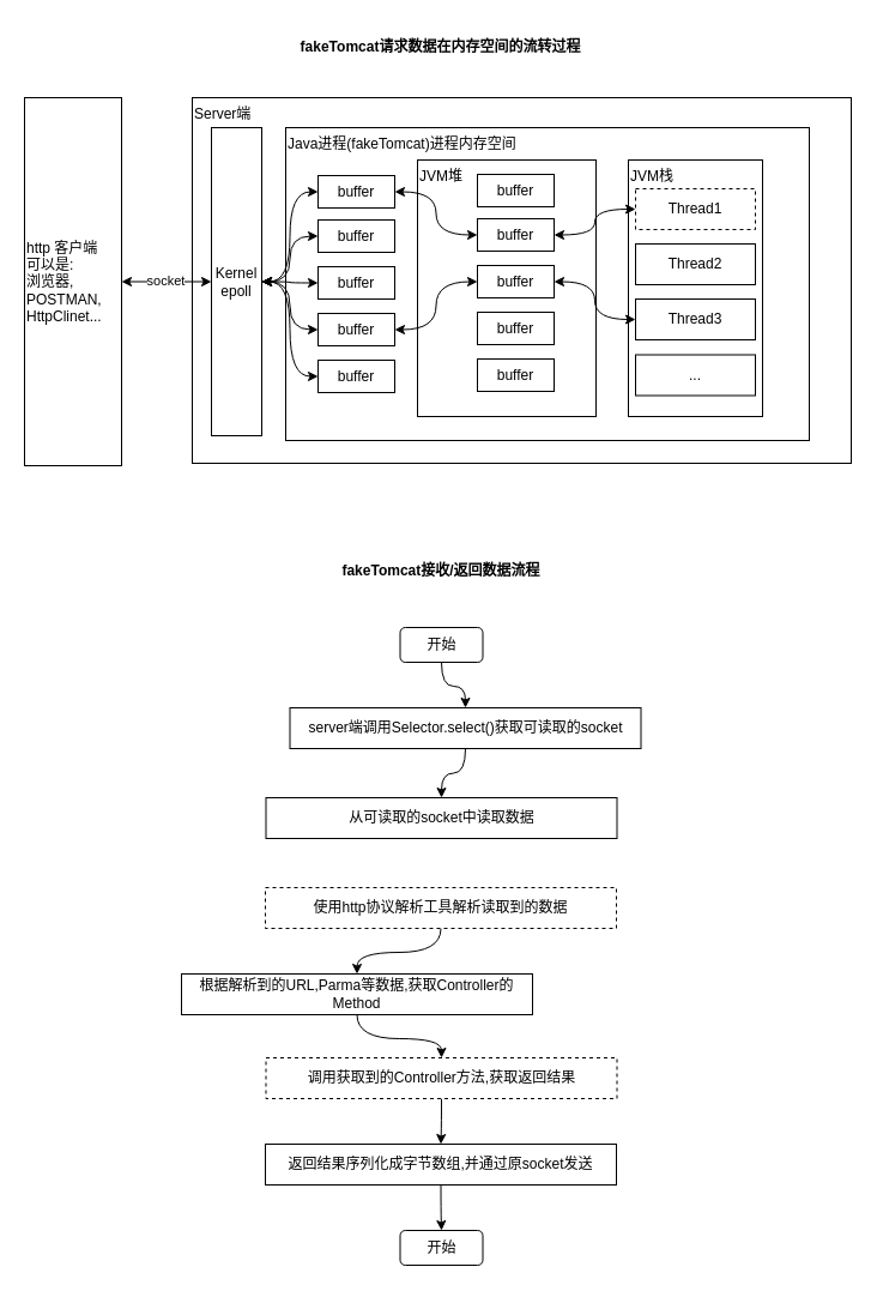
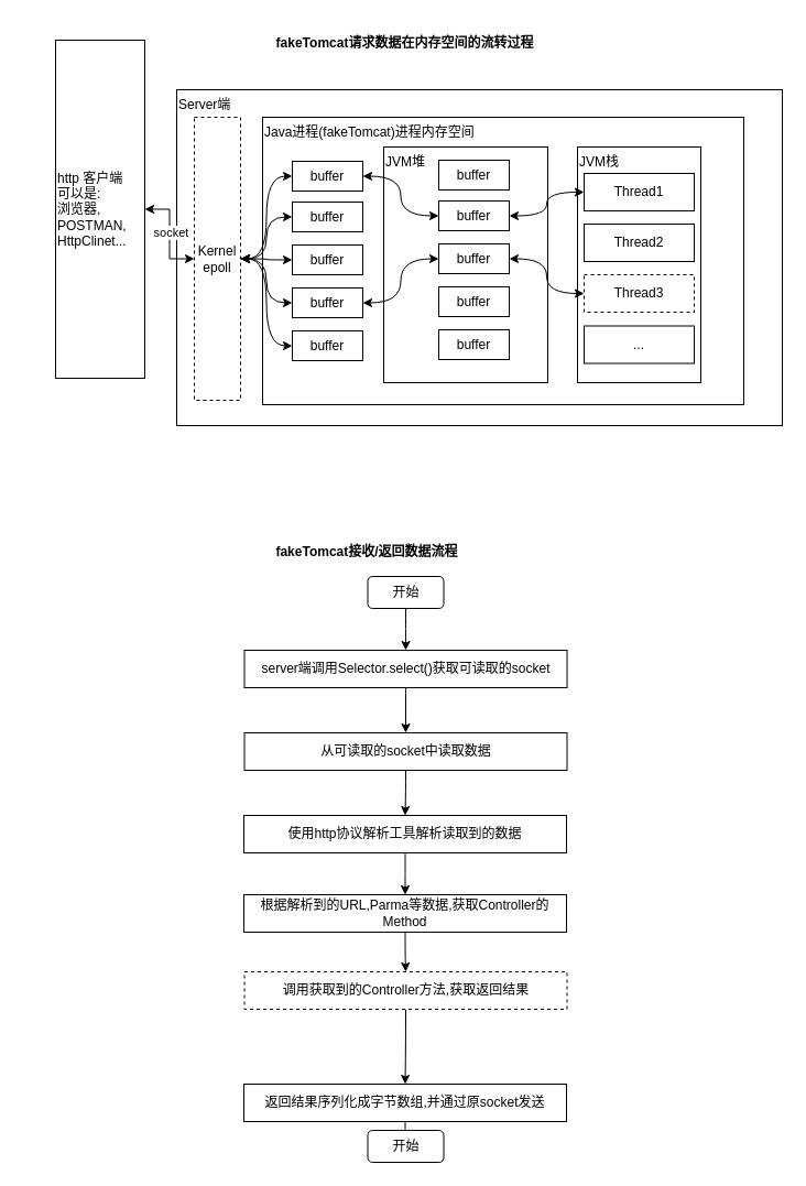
  <mxCell id="0" />
  <mxCell id="1" parent="0" />
  <mxCell id="2" value="fakeTomcat请求数据在内存空间的流转过程" style="text;html=1;strokeColor=none;fillColor=none;align=center;verticalAlign=middle;whiteSpace=wrap;rounded=0;fontStyle=1" vertex="1" parent="1"><mxGeometry x="244" y="20" width="247" height="37" as="geometry" /></mxCell>
  <mxCell id="3" value="Server端" style="rounded=0;whiteSpace=wrap;html=1;align=left;verticalAlign=top;" vertex="1" parent="1"><mxGeometry x="160" y="81" width="550" height="305" as="geometry" /></mxCell>
  <mxCell id="4" style="edgeStyle=orthogonalEdgeStyle;rounded=0;orthogonalLoop=1;jettySize=auto;html=1;entryX=0;entryY=0.5;entryDx=0;entryDy=0;startArrow=classic;startFill=1;" edge="1" parent="1" source="6" target="7"><mxGeometry relative="1" as="geometry" /></mxCell>
  <mxCell id="5" value="socket" style="edgeLabel;html=1;align=center;verticalAlign=middle;resizable=0;points=[];" vertex="1" connectable="0" parent="4"><mxGeometry x="-0.049" y="1" relative="1" as="geometry"><mxPoint as="offset" /></mxGeometry></mxCell>
- <mxCell id="6" value="http 客户端&lt;br&gt;可以是:&lt;br&gt;浏览器,&lt;br&gt;POSTMAN,&lt;br&gt;HttpClinet..." style="rounded=0;whiteSpace=wrap;html=1;align=left;verticalAlign=middle;" vertex="1" parent="1"><mxGeometry x="20" y="81" width="81" height="307" as="geometry" /></mxCell>
- <mxCell id="7" value="Kernel&lt;br&gt;epoll" style="rounded=0;whiteSpace=wrap;html=1;align=center;verticalAlign=middle;" vertex="1" parent="1"><mxGeometry x="176" y="106" width="42" height="257" as="geometry" /></mxCell>
+ <mxCell id="6" value="http 客户端&lt;br&gt;可以是:&lt;br&gt;浏览器,&lt;br&gt;POSTMAN,&lt;br&gt;HttpClinet..." style="rounded=0;whiteSpace=wrap;html=1;align=left;verticalAlign=middle;" vertex="1" parent="1"><mxGeometry x="50" y="36" width="81" height="307" as="geometry" /></mxCell>
+ <mxCell id="7" value="Kernel&lt;br&gt;epoll" style="rounded=0;whiteSpace=wrap;html=1;align=center;verticalAlign=middle;dashed=1;" vertex="1" parent="1"><mxGeometry x="176" y="106" width="42" height="257" as="geometry" /></mxCell>
  <mxCell id="8" value="Java进程(fakeTomcat)进程内存空间" style="rounded=0;whiteSpace=wrap;html=1;align=left;verticalAlign=top;" vertex="1" parent="1"><mxGeometry x="238" y="106" width="437" height="261" as="geometry" /></mxCell>
  <mxCell id="9" value="buffer" style="rounded=0;whiteSpace=wrap;html=1;align=center;verticalAlign=middle;" vertex="1" parent="1"><mxGeometry x="265" y="146" width="64" height="27" as="geometry" /></mxCell>
  <mxCell id="10" value="buffer" style="rounded=0;whiteSpace=wrap;html=1;align=center;verticalAlign=middle;" vertex="1" parent="1"><mxGeometry x="265" y="183" width="64" height="27" as="geometry" /></mxCell>
  <mxCell id="11" value="buffer" style="rounded=0;whiteSpace=wrap;html=1;align=center;verticalAlign=middle;" vertex="1" parent="1"><mxGeometry x="265" y="222" width="64" height="27" as="geometry" /></mxCell>
  <mxCell id="12" style="edgeStyle=orthogonalEdgeStyle;curved=1;rounded=0;orthogonalLoop=1;jettySize=auto;html=1;entryX=1;entryY=0.5;entryDx=0;entryDy=0;startArrow=classic;startFill=1;" edge="1" parent="1" source="13" target="7"><mxGeometry relative="1" as="geometry" /></mxCell>
  <mxCell id="13" value="buffer" style="rounded=0;whiteSpace=wrap;html=1;align=center;verticalAlign=middle;" vertex="1" parent="1"><mxGeometry x="265" y="261" width="64" height="27" as="geometry" /></mxCell>
  <mxCell id="14" style="edgeStyle=orthogonalEdgeStyle;curved=1;rounded=0;orthogonalLoop=1;jettySize=auto;html=1;entryX=1;entryY=0.5;entryDx=0;entryDy=0;startArrow=classic;startFill=1;" edge="1" parent="1" source="15" target="7"><mxGeometry relative="1" as="geometry" /></mxCell>
  <mxCell id="15" value="buffer" style="rounded=0;whiteSpace=wrap;html=1;align=center;verticalAlign=middle;" vertex="1" parent="1"><mxGeometry x="265" y="300" width="64" height="27" as="geometry" /></mxCell>
  <mxCell id="16" style="edgeStyle=orthogonalEdgeStyle;rounded=0;orthogonalLoop=1;jettySize=auto;html=1;entryX=0;entryY=0.5;entryDx=0;entryDy=0;startArrow=classic;startFill=1;curved=1;" edge="1" parent="1" source="7" target="9"><mxGeometry relative="1" as="geometry" /></mxCell>
  <mxCell id="17" style="edgeStyle=orthogonalEdgeStyle;curved=1;rounded=0;orthogonalLoop=1;jettySize=auto;html=1;entryX=0;entryY=0.5;entryDx=0;entryDy=0;startArrow=classic;startFill=1;" edge="1" parent="1" source="7" target="10"><mxGeometry relative="1" as="geometry" /></mxCell>
  <mxCell id="18" style="edgeStyle=orthogonalEdgeStyle;curved=1;rounded=0;orthogonalLoop=1;jettySize=auto;html=1;entryX=0;entryY=0.5;entryDx=0;entryDy=0;startArrow=classic;startFill=1;" edge="1" parent="1" source="7" target="11"><mxGeometry relative="1" as="geometry" /></mxCell>
  <mxCell id="19" value="JVM堆" style="rounded=0;whiteSpace=wrap;html=1;align=left;verticalAlign=top;" vertex="1" parent="1"><mxGeometry x="348" y="133" width="149" height="214" as="geometry" /></mxCell>
  <mxCell id="20" value="buffer" style="rounded=0;whiteSpace=wrap;html=1;align=center;verticalAlign=middle;" vertex="1" parent="1"><mxGeometry x="398" y="145" width="64" height="27" as="geometry" /></mxCell>
  <mxCell id="21" style="edgeStyle=orthogonalEdgeStyle;curved=1;rounded=0;orthogonalLoop=1;jettySize=auto;html=1;entryX=1;entryY=0.5;entryDx=0;entryDy=0;startArrow=classic;startFill=1;" edge="1" parent="1" source="22" target="9"><mxGeometry relative="1" as="geometry" /></mxCell>
  <mxCell id="22" value="buffer" style="rounded=0;whiteSpace=wrap;html=1;align=center;verticalAlign=middle;" vertex="1" parent="1"><mxGeometry x="398" y="182" width="64" height="27" as="geometry" /></mxCell>
  <mxCell id="23" style="edgeStyle=orthogonalEdgeStyle;curved=1;rounded=0;orthogonalLoop=1;jettySize=auto;html=1;entryX=1;entryY=0.5;entryDx=0;entryDy=0;startArrow=classic;startFill=1;" edge="1" parent="1" source="24" target="13"><mxGeometry relative="1" as="geometry" /></mxCell>
  <mxCell id="24" value="buffer" style="rounded=0;whiteSpace=wrap;html=1;align=center;verticalAlign=middle;" vertex="1" parent="1"><mxGeometry x="398" y="221" width="64" height="27" as="geometry" /></mxCell>
  <mxCell id="25" value="buffer" style="rounded=0;whiteSpace=wrap;html=1;align=center;verticalAlign=middle;" vertex="1" parent="1"><mxGeometry x="398" y="260" width="64" height="27" as="geometry" /></mxCell>
  <mxCell id="26" value="buffer" style="rounded=0;whiteSpace=wrap;html=1;align=center;verticalAlign=middle;" vertex="1" parent="1"><mxGeometry x="398" y="299" width="64" height="27" as="geometry" /></mxCell>
  <mxCell id="27" value="JVM栈" style="rounded=0;whiteSpace=wrap;html=1;align=left;verticalAlign=top;" vertex="1" parent="1"><mxGeometry x="524" y="133" width="112" height="214" as="geometry" /></mxCell>
- <mxCell id="28" value="Thread1" style="rounded=0;whiteSpace=wrap;html=1;align=center;verticalAlign=middle;dashed=1;" vertex="1" parent="1"><mxGeometry x="530" y="157" width="100" height="34" as="geometry" /></mxCell>
+ <mxCell id="28" value="Thread1" style="rounded=0;whiteSpace=wrap;html=1;align=center;verticalAlign=middle;" vertex="1" parent="1"><mxGeometry x="530" y="157" width="100" height="34" as="geometry" /></mxCell>
  <mxCell id="29" value="Thread2" style="rounded=0;whiteSpace=wrap;html=1;align=center;verticalAlign=middle;" vertex="1" parent="1"><mxGeometry x="530" y="203" width="100" height="34" as="geometry" /></mxCell>
- <mxCell id="30" value="Thread3" style="rounded=0;whiteSpace=wrap;html=1;align=center;verticalAlign=middle;" vertex="1" parent="1"><mxGeometry x="530" y="249" width="100" height="34" as="geometry" /></mxCell>
+ <mxCell id="30" value="Thread3" style="rounded=0;whiteSpace=wrap;html=1;align=center;verticalAlign=middle;dashed=1;" vertex="1" parent="1"><mxGeometry x="530" y="249" width="100" height="34" as="geometry" /></mxCell>
  <mxCell id="31" value="..." style="rounded=0;whiteSpace=wrap;html=1;align=center;verticalAlign=middle;" vertex="1" parent="1"><mxGeometry x="530" y="295.5" width="100" height="34" as="geometry" /></mxCell>
  <mxCell id="32" style="edgeStyle=orthogonalEdgeStyle;curved=1;rounded=0;orthogonalLoop=1;jettySize=auto;html=1;entryX=0;entryY=0.5;entryDx=0;entryDy=0;startArrow=classic;startFill=1;" edge="1" parent="1" source="24" target="30"><mxGeometry relative="1" as="geometry" /></mxCell>
  <mxCell id="33" style="edgeStyle=orthogonalEdgeStyle;curved=1;rounded=0;orthogonalLoop=1;jettySize=auto;html=1;entryX=0;entryY=0.5;entryDx=0;entryDy=0;startArrow=classic;startFill=1;" edge="1" parent="1" source="22" target="28"><mxGeometry relative="1" as="geometry" /></mxCell>
- <mxCell id="34" value="fakeTomcat接收/返回数据流程" style="text;html=1;strokeColor=none;fillColor=none;align=center;verticalAlign=middle;whiteSpace=wrap;rounded=0;fontStyle=1" vertex="1" parent="1"><mxGeometry x="271" y="466" width="194" height="20" as="geometry" /></mxCell>
+ <mxCell id="34" value="fakeTomcat接收/返回数据流程" style="text;html=1;strokeColor=none;fillColor=none;align=center;verticalAlign=middle;whiteSpace=wrap;rounded=0;fontStyle=1" vertex="1" parent="1"><mxGeometry x="236" y="491" width="194" height="20" as="geometry" /></mxCell>
  <mxCell id="35" style="edgeStyle=orthogonalEdgeStyle;curved=1;rounded=0;orthogonalLoop=1;jettySize=auto;html=1;entryX=0.5;entryY=0;entryDx=0;entryDy=0;startArrow=none;startFill=0;" edge="1" parent="1" source="36" target="38"><mxGeometry relative="1" as="geometry" /></mxCell>
  <mxCell id="36" value="开始" style="rounded=1;whiteSpace=wrap;html=1;align=center;verticalAlign=middle;" vertex="1" parent="1"><mxGeometry x="333.5" y="523" width="69" height="29" as="geometry" /></mxCell>
  <mxCell id="37" style="edgeStyle=orthogonalEdgeStyle;curved=1;rounded=0;orthogonalLoop=1;jettySize=auto;html=1;entryX=0.5;entryY=0;entryDx=0;entryDy=0;startArrow=none;startFill=0;" edge="1" parent="1" source="38" target="40"><mxGeometry relative="1" as="geometry" /></mxCell>
- <mxCell id="38" value="server端调用Selector.select()获取可读取的socket" style="rounded=0;whiteSpace=wrap;html=1;align=center;verticalAlign=middle;" vertex="1" parent="1"><mxGeometry x="241.5" y="590" width="293" height="34" as="geometry" /></mxCell>
+ <mxCell id="38" value="server端调用Selector.select()获取可读取的socket" style="rounded=0;whiteSpace=wrap;html=1;align=center;verticalAlign=middle;" vertex="1" parent="1"><mxGeometry x="221.5" y="590" width="293" height="34" as="geometry" /></mxCell>
+ <mxCell id="39" style="edgeStyle=orthogonalEdgeStyle;curved=1;rounded=0;orthogonalLoop=1;jettySize=auto;html=1;entryX=0.5;entryY=0;entryDx=0;entryDy=0;startArrow=none;startFill=0;" edge="1" parent="1" source="40" target="42"><mxGeometry relative="1" as="geometry" /></mxCell>
  <mxCell id="40" value="从可读取的socket中读取数据" style="rounded=0;whiteSpace=wrap;html=1;align=center;verticalAlign=middle;" vertex="1" parent="1"><mxGeometry x="221.5" y="665" width="293" height="34" as="geometry" /></mxCell>
  <mxCell id="41" style="edgeStyle=orthogonalEdgeStyle;curved=1;rounded=0;orthogonalLoop=1;jettySize=auto;html=1;entryX=0.5;entryY=0;entryDx=0;entryDy=0;startArrow=none;startFill=0;" edge="1" parent="1" source="42" target="44"><mxGeometry relative="1" as="geometry" /></mxCell>
- <mxCell id="42" value="使用http协议解析工具解析读取到的数据" style="rounded=0;whiteSpace=wrap;html=1;align=center;verticalAlign=middle;dashed=1;" vertex="1" parent="1"><mxGeometry x="221" y="740" width="293" height="34" as="geometry" /></mxCell>
+ <mxCell id="42" value="使用http协议解析工具解析读取到的数据" style="rounded=0;whiteSpace=wrap;html=1;align=center;verticalAlign=middle;" vertex="1" parent="1"><mxGeometry x="221" y="740" width="293" height="34" as="geometry" /></mxCell>
  <mxCell id="43" style="edgeStyle=orthogonalEdgeStyle;curved=1;rounded=0;orthogonalLoop=1;jettySize=auto;html=1;entryX=0.5;entryY=0;entryDx=0;entryDy=0;startArrow=none;startFill=0;" edge="1" parent="1" source="44" target="46"><mxGeometry relative="1" as="geometry" /></mxCell>
- <mxCell id="44" value="根据解析到的URL,Parma等数据,获取Controller的Method" style="rounded=0;whiteSpace=wrap;html=1;align=center;verticalAlign=middle;" vertex="1" parent="1"><mxGeometry x="151" y="812" width="293" height="34" as="geometry" /></mxCell>
+ <mxCell id="44" value="根据解析到的URL,Parma等数据,获取Controller的Method" style="rounded=0;whiteSpace=wrap;html=1;align=center;verticalAlign=middle;" vertex="1" parent="1"><mxGeometry x="221" y="812" width="293" height="34" as="geometry" /></mxCell>
  <mxCell id="45" style="edgeStyle=orthogonalEdgeStyle;curved=1;rounded=0;orthogonalLoop=1;jettySize=auto;html=1;entryX=0.5;entryY=0;entryDx=0;entryDy=0;startArrow=none;startFill=0;" edge="1" parent="1" source="46" target="48"><mxGeometry relative="1" as="geometry" /></mxCell>
  <mxCell id="46" value="调用获取到的Controller方法,获取返回结果" style="rounded=0;whiteSpace=wrap;html=1;align=center;verticalAlign=middle;dashed=1;" vertex="1" parent="1"><mxGeometry x="221.5" y="882" width="293" height="34" as="geometry" /></mxCell>
  <mxCell id="47" style="edgeStyle=orthogonalEdgeStyle;curved=1;rounded=0;orthogonalLoop=1;jettySize=auto;html=1;entryX=0.5;entryY=0;entryDx=0;entryDy=0;startArrow=none;startFill=0;" edge="1" parent="1" source="48" target="49"><mxGeometry relative="1" as="geometry" /></mxCell>
- <mxCell id="48" value="返回结果序列化成字节数组,并通过原socket发送" style="rounded=0;whiteSpace=wrap;html=1;align=center;verticalAlign=middle;" vertex="1" parent="1"><mxGeometry x="221" y="954" width="293" height="34" as="geometry" /></mxCell>
+ <mxCell id="48" value="返回结果序列化成字节数组,并通过原socket发送" style="rounded=0;whiteSpace=wrap;html=1;align=center;verticalAlign=middle;" vertex="1" parent="1"><mxGeometry x="221" y="984" width="293" height="34" as="geometry" /></mxCell>
  <mxCell id="49" value="开始" style="rounded=1;whiteSpace=wrap;html=1;align=center;verticalAlign=middle;" vertex="1" parent="1"><mxGeometry x="333.5" y="1026" width="69" height="29" as="geometry" /></mxCell>
